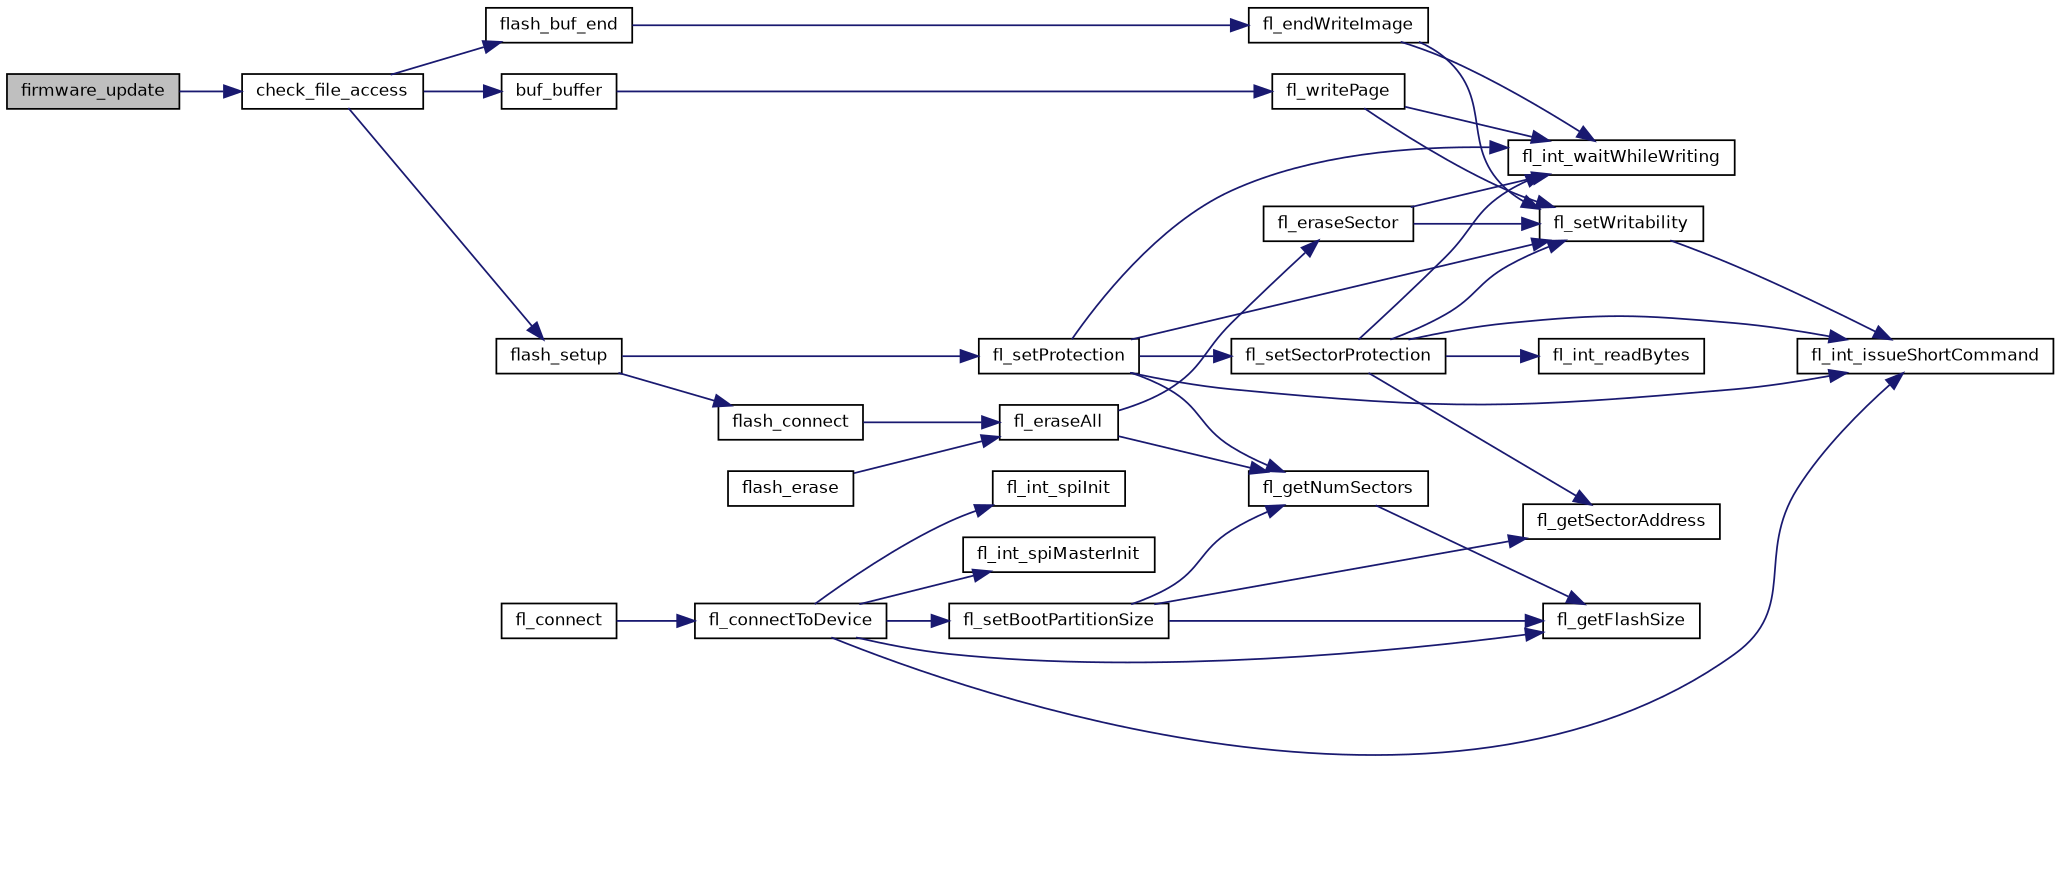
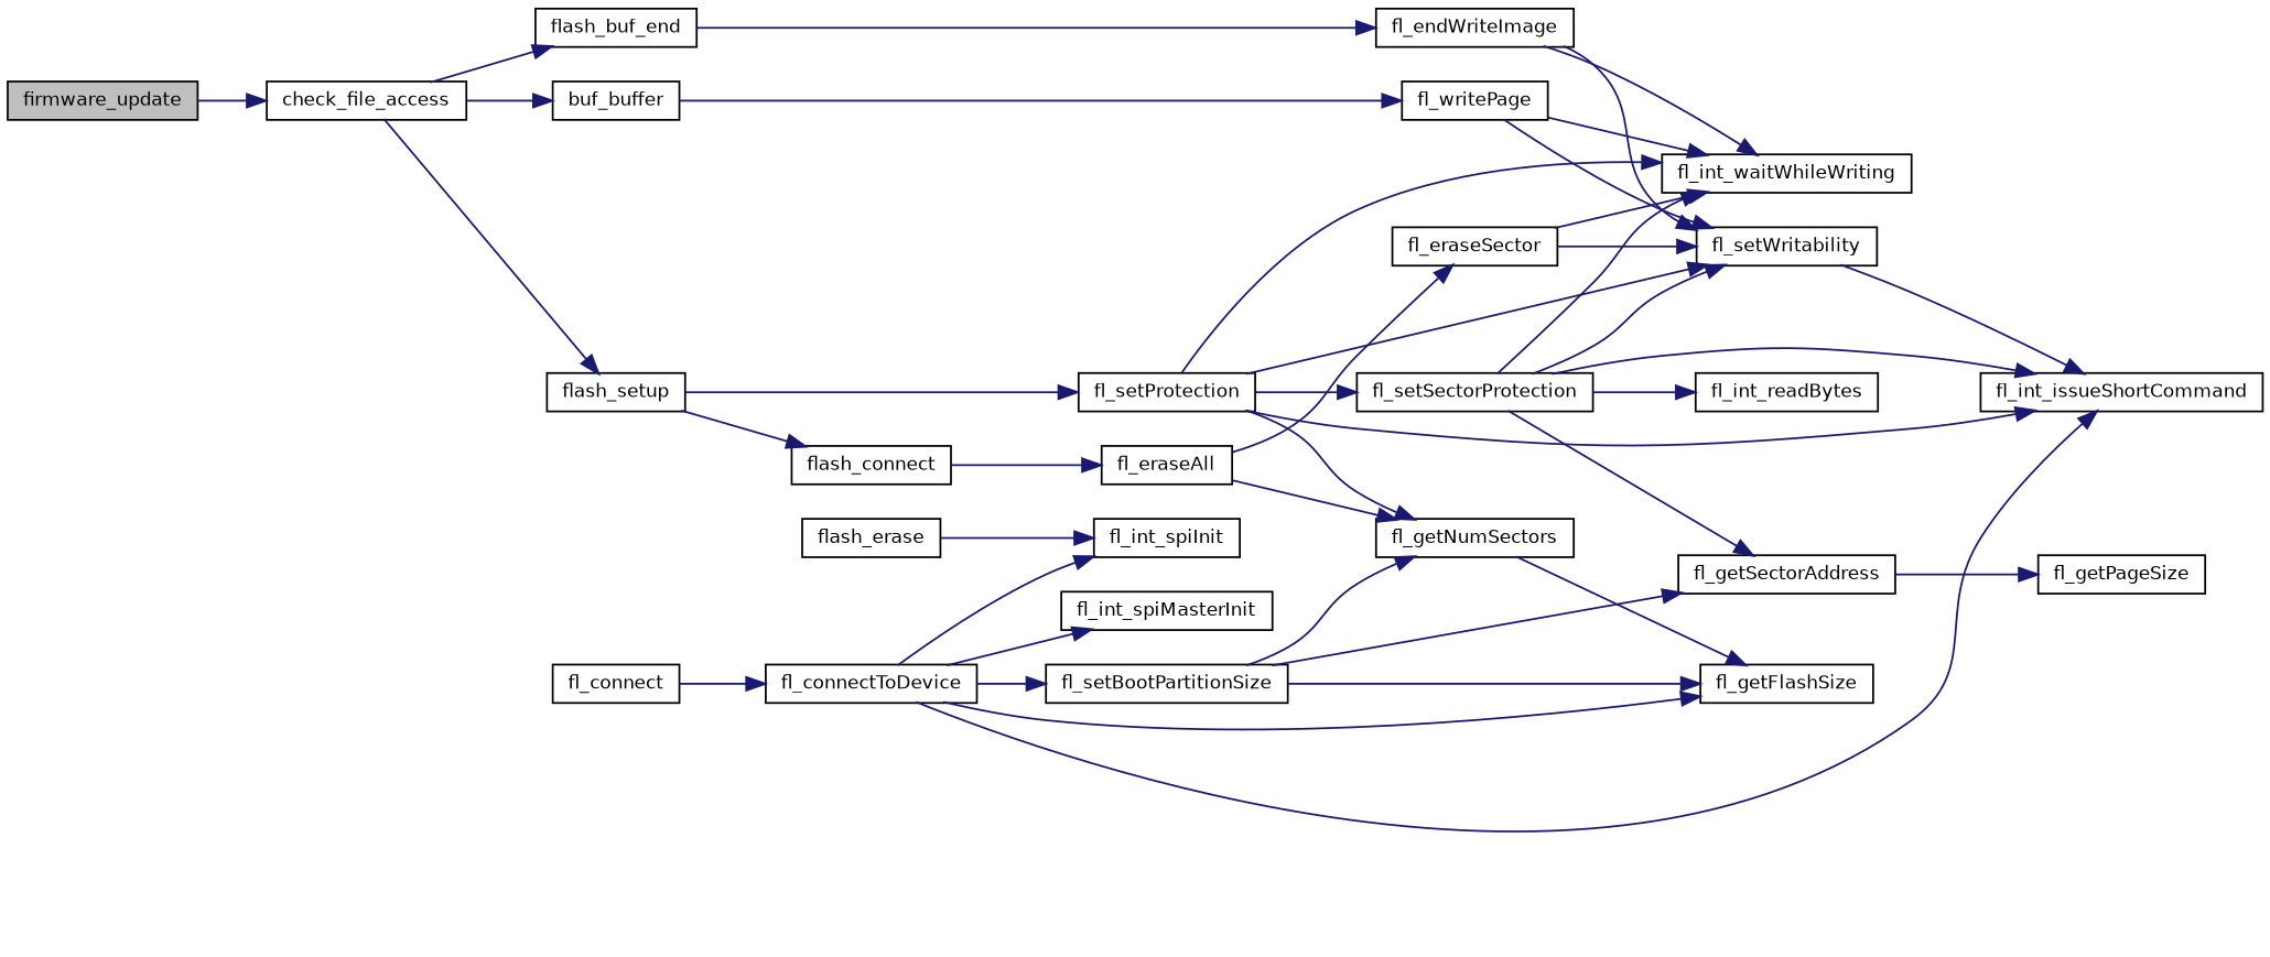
  digraph {
    rankdir=LR
    node [color=black fillcolor=white fontname=Helvetica fontsize=10 shape=record style=filled]
    edge [color=midnightblue fontname=Helvetica fontsize=10 labelfontname=Helvetica labelfontsize=10 style=solid]
    n1 [fillcolor=grey75 fontcolor=black height=0.2 label=firmware_update width=0.4]
    n2 [height=0.2 label=check_file_access width=0.4]
    n3 [height=0.2 label=flash_buf_end width=0.4]
    n4 [height=0.2 label=flash_setup width=0.4]
    n5 [height=0.2 label=buf_buffer width=0.4]
    n6 [height=0.2 label=fl_endWriteImage width=0.4]
    n7 [height=0.2 label=flash_connect width=0.4]
    n8 [height=0.2 label=fl_setProtection width=0.4]
    n9 [height=0.2 label=fl_writePage width=0.4]
    n10 [height=0.2 label=fl_int_waitWhileWriting width=0.4]
    n11 [height=0.2 label=fl_setWritability width=0.4]
    n12 [height=0.2 label=fl_int_issueShortCommand width=0.4]
    n13 [height=0.2 label=fl_eraseAll width=0.4]
    n14 [height=0.2 label=fl_getNumSectors width=0.4]
    n15 [height=0.2 label=fl_setSectorProtection width=0.4]
    n16 [height=0.2 label=flash_erase width=0.4]
    n17 [height=0.2 label=fl_connect width=0.4]
    n18 [height=0.2 label=fl_connectToDevice width=0.4]
    n19 [height=0.2 label=fl_int_spiMasterInit width=0.4]
    n20 [height=0.2 label=fl_int_spiInit width=0.4]
    n21 [height=0.2 label=fl_setBootPartitionSize width=0.4]
    n22 [height=0.2 label=fl_getFlashSize width=0.4]
    n23 [height=0.2 label=fl_int_readBytes width=0.4]
    n24 [height=0.2 label=fl_getSectorAddress width=0.4]
+   n25 [height=0.2 label=fl_getPageSize width=0.4]
    n26 [height=0.2 label=fl_eraseSector width=0.4]
    n1 -> n2
    n2 -> n3
    n2 -> n4
    n2 -> n5
    n3 -> n6
    n4 -> n7
    n4 -> n8
    n5 -> n9
    n6 -> n10
    n6 -> n11
    n7 -> n13
    n8 -> n10
    n8 -> n11
    n8 -> n12
    n8 -> n14
    n8 -> n15
    n9 -> n10
    n9 -> n11
    n11 -> n12
    n13 -> n14
    n13 -> n26
    n14 -> n22
    n15 -> n10
    n15 -> n11
    n15 -> n12
    n15 -> n23
    n15 -> n24
-   n16 -> n13
+   n16 -> n20
    n17 -> n18
    n18 -> n12
    n18 -> n19
    n18 -> n20
    n18 -> n21
    n18 -> n22
    n21 -> n14
    n21 -> n22
    n21 -> n24
+   n24 -> n25
    n26 -> n10
    n26 -> n11
  }
